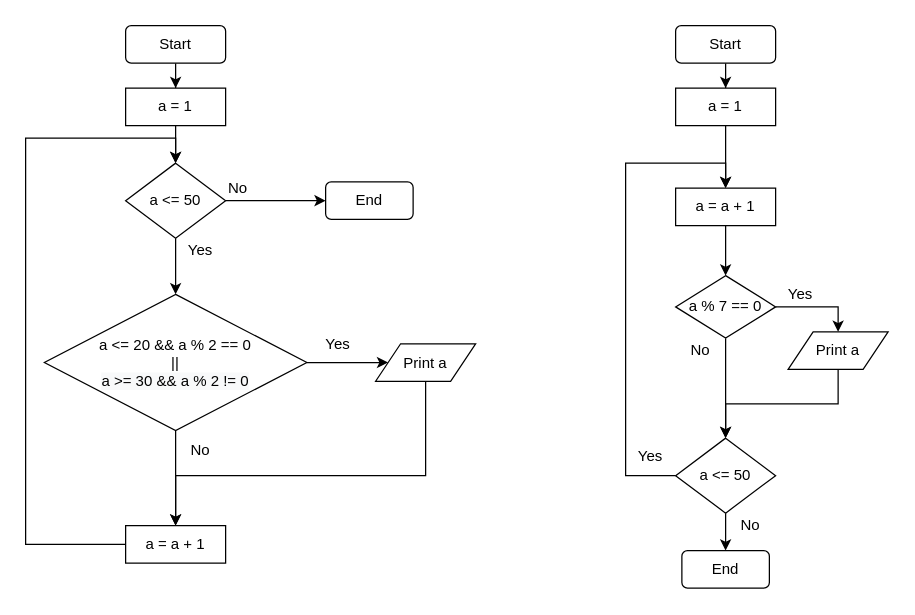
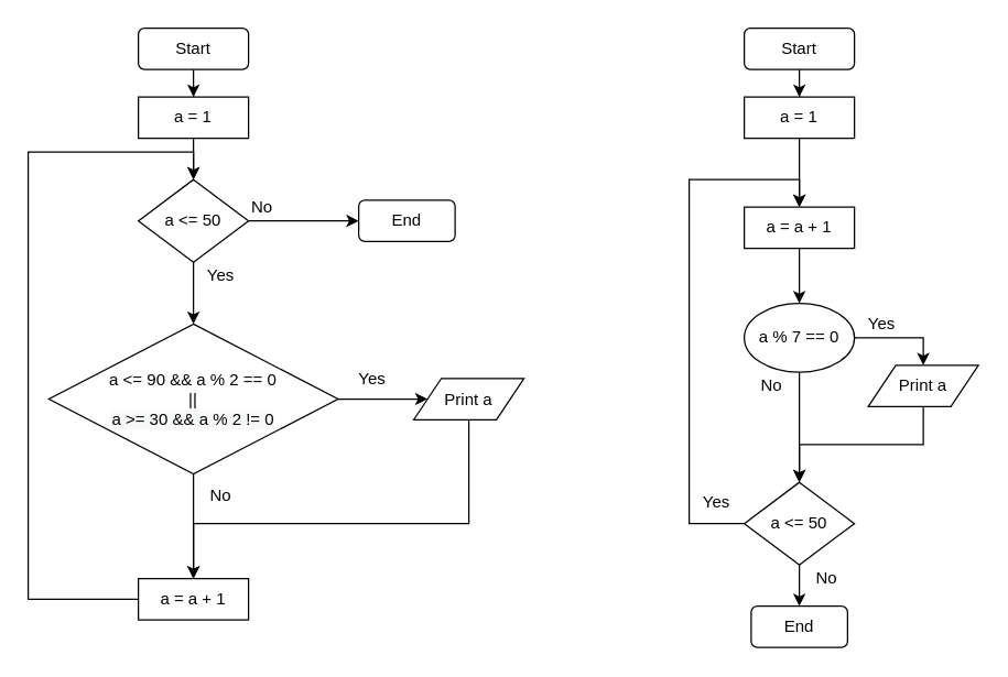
  <mxCell id="0" />
  <mxCell id="1" parent="0" />
  <mxCell id="2" parent="1" style="edgeStyle=orthogonalEdgeStyle;rounded=0;orthogonalLoop=1;jettySize=auto;html=1;exitX=0.5;exitY=1;exitDx=0;exitDy=0;" edge="1" source="3" target="5"><mxGeometry as="geometry" relative="1" /></mxCell>
  <mxCell id="3" value="Start" parent="1" style="rounded=1;whiteSpace=wrap;html=1;" vertex="1"><mxGeometry as="geometry" x="100" y="20" width="80" height="30" /></mxCell>
  <mxCell id="4" parent="1" style="edgeStyle=orthogonalEdgeStyle;rounded=0;orthogonalLoop=1;jettySize=auto;html=1;exitX=0.5;exitY=1;exitDx=0;exitDy=0;entryX=0.5;entryY=0;entryDx=0;entryDy=0;" edge="1" source="5" target="8"><mxGeometry as="geometry" relative="1" /></mxCell>
  <mxCell id="5" value="a = 1" parent="1" style="rounded=0;whiteSpace=wrap;html=1;" vertex="1"><mxGeometry as="geometry" x="100" y="70" width="80" height="30" /></mxCell>
  <mxCell id="6" parent="1" style="edgeStyle=orthogonalEdgeStyle;rounded=0;orthogonalLoop=1;jettySize=auto;html=1;exitX=0.5;exitY=1;exitDx=0;exitDy=0;entryX=0.5;entryY=0;entryDx=0;entryDy=0;" edge="1" source="8" target="13"><mxGeometry as="geometry" relative="1" /></mxCell>
  <mxCell id="7" parent="1" style="edgeStyle=orthogonalEdgeStyle;rounded=0;orthogonalLoop=1;jettySize=auto;html=1;entryX=0;entryY=0.5;entryDx=0;entryDy=0;" edge="1" source="8" target="18"><mxGeometry as="geometry" relative="1" /></mxCell>
  <mxCell id="8" value="a &amp;lt;= 50" parent="1" style="rhombus;whiteSpace=wrap;html=1;" vertex="1"><mxGeometry as="geometry" x="100" y="130" width="80" height="60" /></mxCell>
  <mxCell id="9" parent="1" style="edgeStyle=orthogonalEdgeStyle;rounded=0;orthogonalLoop=1;jettySize=auto;html=1;entryX=0.5;entryY=0;entryDx=0;entryDy=0;" edge="1" source="10" target="8"><mxGeometry as="geometry" relative="1"><Array as="points"><mxPoint x="20" y="435" /><mxPoint x="20" y="110" /><mxPoint x="140" y="110" /></Array></mxGeometry></mxCell>
  <mxCell id="10" value="a = a + 1" parent="1" style="rounded=0;whiteSpace=wrap;html=1;" vertex="1"><mxGeometry as="geometry" x="100" y="420" width="80" height="30" /></mxCell>
  <mxCell id="11" parent="1" style="edgeStyle=orthogonalEdgeStyle;rounded=0;orthogonalLoop=1;jettySize=auto;html=1;entryX=0.5;entryY=0;entryDx=0;entryDy=0;" edge="1" source="13" target="10"><mxGeometry as="geometry" relative="1" /></mxCell>
  <mxCell id="12" parent="1" style="edgeStyle=orthogonalEdgeStyle;rounded=0;orthogonalLoop=1;jettySize=auto;html=1;entryX=0;entryY=0.5;entryDx=0;entryDy=0;" edge="1" source="13" target="15"><mxGeometry as="geometry" relative="1" /></mxCell>
- <mxCell id="13" value="a &amp;lt;= 20 &amp;amp;&amp;amp; a % 2 == 0&lt;br&gt;||&lt;br&gt;&lt;span style=&quot;font: 12px / 1.2 &amp;#34;helvetica&amp;#34; ; text-align: center ; color: rgb(0 , 0 , 0) ; text-transform: none ; text-indent: 0px ; letter-spacing: normal ; text-decoration: none ; word-spacing: 0px ; display: inline ; float: none ; overflow-wrap: normal ; background-color: rgb(248 , 249 , 250)&quot;&gt;a &amp;gt;= 30 &amp;amp;&amp;amp; a % 2 != 0&lt;/span&gt;" parent="1" style="rhombus;whiteSpace=wrap;html=1;" vertex="1"><mxGeometry as="geometry" x="35" y="235" width="210" height="109" /></mxCell>
+ <mxCell id="13" value="a &amp;lt;= 90 &amp;amp;&amp;amp; a % 2 == 0&lt;br&gt;||&lt;br&gt;&lt;span style=&quot;font: 12px / 1.2 &amp;#34;helvetica&amp;#34; ; text-align: center ; color: rgb(0 , 0 , 0) ; text-transform: none ; text-indent: 0px ; letter-spacing: normal ; text-decoration: none ; word-spacing: 0px ; display: inline ; float: none ; overflow-wrap: normal ; background-color: rgb(248 , 249 , 250)&quot;&gt;a &amp;gt;= 30 &amp;amp;&amp;amp; a % 2 != 0&lt;/span&gt;" parent="1" style="rhombus;whiteSpace=wrap;html=1;" vertex="1"><mxGeometry as="geometry" x="35" y="235" width="210" height="109" /></mxCell>
  <mxCell id="14" parent="1" style="edgeStyle=orthogonalEdgeStyle;rounded=0;orthogonalLoop=1;jettySize=auto;html=1;exitX=0.5;exitY=1;exitDx=0;exitDy=0;" edge="1" source="15"><mxGeometry as="geometry" relative="1"><mxPoint as="targetPoint" x="140" y="420" /><Array as="points"><mxPoint x="340" y="380" /><mxPoint x="140" y="380" /></Array></mxGeometry></mxCell>
  <mxCell id="15" value="Print a" parent="1" style="shape=parallelogram;perimeter=parallelogramPerimeter;whiteSpace=wrap;html=1;fixedSize=1;" vertex="1"><mxGeometry as="geometry" x="300" y="274.5" width="80" height="30" /></mxCell>
  <mxCell id="16" value="Yes" parent="1" style="text;html=1;strokeColor=none;fillColor=none;align=center;verticalAlign=middle;whiteSpace=wrap;rounded=0;" vertex="1"><mxGeometry as="geometry" x="250" y="265" width="40" height="20" /></mxCell>
  <mxCell id="17" value="Yes" parent="1" style="text;html=1;strokeColor=none;fillColor=none;align=center;verticalAlign=middle;whiteSpace=wrap;rounded=0;" vertex="1"><mxGeometry as="geometry" x="140" y="190" width="40" height="20" /></mxCell>
  <mxCell id="18" value="End" parent="1" style="rounded=1;whiteSpace=wrap;html=1;" vertex="1"><mxGeometry as="geometry" x="260" y="145" width="70" height="30" /></mxCell>
  <mxCell id="19" value="No" parent="1" style="text;html=1;strokeColor=none;fillColor=none;align=center;verticalAlign=middle;whiteSpace=wrap;rounded=0;" vertex="1"><mxGeometry as="geometry" x="170" y="140" width="40" height="20" /></mxCell>
  <mxCell id="20" parent="1" style="edgeStyle=orthogonalEdgeStyle;rounded=0;orthogonalLoop=1;jettySize=auto;html=1;" edge="1" source="21" target="23"><mxGeometry as="geometry" relative="1" /></mxCell>
  <mxCell id="21" value="Start" parent="1" style="rounded=1;whiteSpace=wrap;html=1;" vertex="1"><mxGeometry as="geometry" x="540" y="20" width="80" height="30" /></mxCell>
  <mxCell id="22" parent="1" style="edgeStyle=orthogonalEdgeStyle;rounded=0;orthogonalLoop=1;jettySize=auto;html=1;" edge="1" source="23" target="25"><mxGeometry as="geometry" relative="1" /></mxCell>
  <mxCell id="23" value="a = 1" parent="1" style="rounded=0;whiteSpace=wrap;html=1;" vertex="1"><mxGeometry as="geometry" x="540" y="70" width="80" height="30" /></mxCell>
  <mxCell id="24" parent="1" style="edgeStyle=orthogonalEdgeStyle;rounded=0;orthogonalLoop=1;jettySize=auto;html=1;entryX=0.5;entryY=0;entryDx=0;entryDy=0;" edge="1" source="25" target="28"><mxGeometry as="geometry" relative="1"><mxPoint as="targetPoint" x="580" y="200" /></mxGeometry></mxCell>
  <mxCell id="25" value="a = a + 1" parent="1" style="rounded=0;whiteSpace=wrap;html=1;" vertex="1"><mxGeometry as="geometry" x="540" y="150" width="80" height="30" /></mxCell>
  <mxCell id="26" parent="1" style="edgeStyle=orthogonalEdgeStyle;rounded=0;orthogonalLoop=1;jettySize=auto;html=1;entryX=0.5;entryY=0;entryDx=0;entryDy=0;" edge="1" source="28" target="30"><mxGeometry as="geometry" relative="1" /></mxCell>
  <mxCell id="27" parent="1" style="edgeStyle=orthogonalEdgeStyle;rounded=0;orthogonalLoop=1;jettySize=auto;html=1;entryX=0.5;entryY=0;entryDx=0;entryDy=0;" edge="1" source="28" target="38"><mxGeometry as="geometry" relative="1" /></mxCell>
- <mxCell id="28" value="a % 7 == 0" parent="1" style="rhombus;whiteSpace=wrap;html=1;" vertex="1"><mxGeometry as="geometry" x="540" y="220" width="80" height="50" /></mxCell>
+ <mxCell id="28" value="a % 7 == 0" parent="1" style="ellipse;whiteSpace=wrap;html=1;" vertex="1"><mxGeometry as="geometry" x="540" y="220" width="80" height="50" /></mxCell>
  <mxCell id="29" parent="1" style="edgeStyle=orthogonalEdgeStyle;rounded=0;orthogonalLoop=1;jettySize=auto;html=1;exitX=0.5;exitY=1;exitDx=0;exitDy=0;entryX=0.5;entryY=0;entryDx=0;entryDy=0;" edge="1" source="30" target="38"><mxGeometry as="geometry" relative="1" /></mxCell>
  <mxCell id="30" value="Print a" parent="1" style="shape=parallelogram;perimeter=parallelogramPerimeter;whiteSpace=wrap;html=1;fixedSize=1;" vertex="1"><mxGeometry as="geometry" x="630" y="265" width="80" height="30" /></mxCell>
  <mxCell id="31" value="End" parent="1" style="rounded=1;whiteSpace=wrap;html=1;" vertex="1"><mxGeometry as="geometry" x="545" y="440" width="70" height="30" /></mxCell>
  <mxCell id="32" value="No" parent="1" style="text;html=1;strokeColor=none;fillColor=none;align=center;verticalAlign=middle;whiteSpace=wrap;rounded=0;" vertex="1"><mxGeometry as="geometry" x="580" y="410" width="40" height="20" /></mxCell>
  <mxCell id="33" value="Yes" parent="1" style="text;html=1;strokeColor=none;fillColor=none;align=center;verticalAlign=middle;whiteSpace=wrap;rounded=0;" vertex="1"><mxGeometry as="geometry" x="620" y="225" width="40" height="20" /></mxCell>
  <mxCell id="34" value="No" parent="1" style="text;html=1;strokeColor=none;fillColor=none;align=center;verticalAlign=middle;whiteSpace=wrap;rounded=0;" vertex="1"><mxGeometry as="geometry" x="540" y="270" width="40" height="20" /></mxCell>
  <mxCell id="35" value="Yes" parent="1" style="text;html=1;strokeColor=none;fillColor=none;align=center;verticalAlign=middle;whiteSpace=wrap;rounded=0;" vertex="1"><mxGeometry as="geometry" x="500" y="355" width="40" height="20" /></mxCell>
  <mxCell id="36" parent="1" style="edgeStyle=orthogonalEdgeStyle;rounded=0;orthogonalLoop=1;jettySize=auto;html=1;entryX=0.5;entryY=0;entryDx=0;entryDy=0;" edge="1" source="38" target="25"><mxGeometry as="geometry" relative="1"><Array as="points"><mxPoint x="500" y="380" /><mxPoint x="500" y="130" /><mxPoint x="580" y="130" /></Array></mxGeometry></mxCell>
  <mxCell id="37" parent="1" style="edgeStyle=orthogonalEdgeStyle;rounded=0;orthogonalLoop=1;jettySize=auto;html=1;entryX=0.5;entryY=0;entryDx=0;entryDy=0;" edge="1" source="38" target="31"><mxGeometry as="geometry" relative="1" /></mxCell>
  <mxCell id="38" value="a &amp;lt;= 50" parent="1" style="rhombus;whiteSpace=wrap;html=1;" vertex="1"><mxGeometry as="geometry" x="540" y="350" width="80" height="60" /></mxCell>
  <mxCell id="39" value="No" parent="1" style="text;html=1;strokeColor=none;fillColor=none;align=center;verticalAlign=middle;whiteSpace=wrap;rounded=0;" vertex="1"><mxGeometry as="geometry" x="140" y="350" width="40" height="20" /></mxCell>
